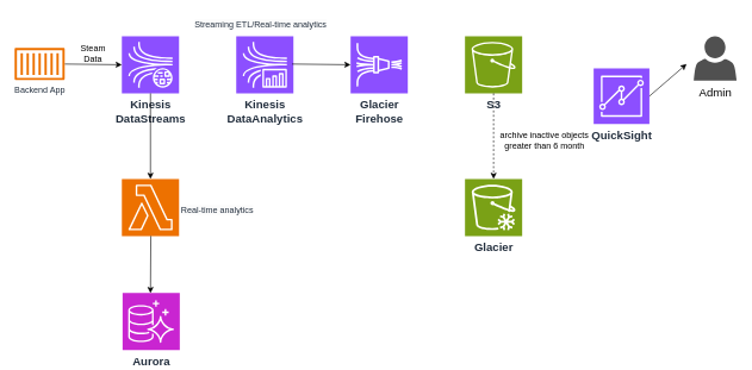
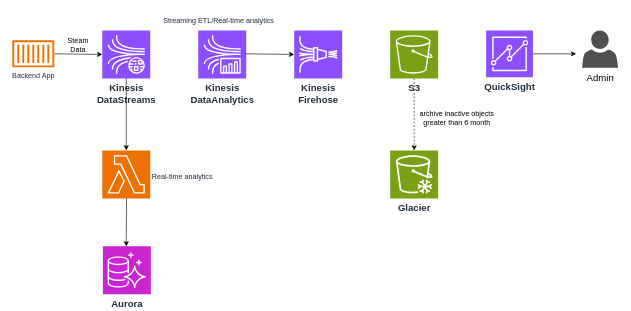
  <mxCell id="0" />
  <mxCell id="1" parent="0" />
- <mxCell id="2" value="&lt;font style=&quot;font-size: 16px;&quot;&gt;&lt;b&gt;QuickSight&lt;/b&gt;&lt;/font&gt;" style="sketch=0;points=[[0,0,0],[0.25,0,0],[0.5,0,0],[0.75,0,0],[1,0,0],[0,1,0],[0.25,1,0],[0.5,1,0],[0.75,1,0],[1,1,0],[0,0.25,0],[0,0.5,0],[0,0.75,0],[1,0.25,0],[1,0.5,0],[1,0.75,0]];outlineConnect=0;fontColor=#232F3E;fillColor=#8C4FFF;strokeColor=#ffffff;dashed=0;verticalLabelPosition=bottom;verticalAlign=top;align=center;html=1;fontSize=12;fontStyle=0;aspect=fixed;shape=mxgraph.aws4.resourceIcon;resIcon=mxgraph.aws4.quicksight;" vertex="1" parent="1"><mxGeometry x="830" y="95" width="78" height="78" as="geometry" /></mxCell>
+ <mxCell id="2" value="&lt;font style=&quot;font-size: 16px;&quot;&gt;&lt;b&gt;QuickSight&lt;/b&gt;&lt;/font&gt;" style="sketch=0;points=[[0,0,0],[0.25,0,0],[0.5,0,0],[0.75,0,0],[1,0,0],[0,1,0],[0.25,1,0],[0.5,1,0],[0.75,1,0],[1,1,0],[0,0.25,0],[0,0.5,0],[0,0.75,0],[1,0.25,0],[1,0.5,0],[1,0.75,0]];outlineConnect=0;fontColor=#232F3E;fillColor=#8C4FFF;strokeColor=#ffffff;dashed=0;verticalLabelPosition=bottom;verticalAlign=top;align=center;html=1;fontSize=12;fontStyle=0;aspect=fixed;shape=mxgraph.aws4.resourceIcon;resIcon=mxgraph.aws4.quicksight;" vertex="1" parent="1"><mxGeometry x="810" y="50" width="78" height="78" as="geometry" /></mxCell>
  <mxCell id="3" value="&lt;div&gt;&lt;font style=&quot;font-size: 16px;&quot;&gt;&lt;div style=&quot;font-size: 12px;&quot;&gt;&lt;span style=&quot;font-size: 16px;&quot;&gt;&lt;b&gt;Kinesis&lt;/b&gt;&lt;/span&gt;&lt;/div&gt;&lt;/font&gt;&lt;/div&gt;&lt;font style=&quot;font-size: 16px;&quot;&gt;&lt;b&gt;DataAnalytics&lt;/b&gt;&lt;/font&gt;" style="sketch=0;points=[[0,0,0],[0.25,0,0],[0.5,0,0],[0.75,0,0],[1,0,0],[0,1,0],[0.25,1,0],[0.5,1,0],[0.75,1,0],[1,1,0],[0,0.25,0],[0,0.5,0],[0,0.75,0],[1,0.25,0],[1,0.5,0],[1,0.75,0]];outlineConnect=0;fontColor=#232F3E;fillColor=#8C4FFF;strokeColor=#ffffff;dashed=0;verticalLabelPosition=bottom;verticalAlign=top;align=center;html=1;fontSize=12;fontStyle=0;aspect=fixed;shape=mxgraph.aws4.resourceIcon;resIcon=mxgraph.aws4.kinesis_data_analytics;" vertex="1" parent="1"><mxGeometry x="330" y="50" width="80" height="80" as="geometry" /></mxCell>
- <mxCell id="4" value="&lt;div&gt;&lt;font style=&quot;font-size: 16px;&quot;&gt;&lt;div style=&quot;font-size: 12px;&quot;&gt;&lt;span style=&quot;font-size: 16px;&quot;&gt;&lt;b&gt;Glacier&lt;/b&gt;&lt;/span&gt;&lt;/div&gt;&lt;/font&gt;&lt;/div&gt;&lt;font style=&quot;font-size: 16px;&quot;&gt;&lt;b&gt;Firehose&lt;/b&gt;&lt;/font&gt;" style="sketch=0;points=[[0,0,0],[0.25,0,0],[0.5,0,0],[0.75,0,0],[1,0,0],[0,1,0],[0.25,1,0],[0.5,1,0],[0.75,1,0],[1,1,0],[0,0.25,0],[0,0.5,0],[0,0.75,0],[1,0.25,0],[1,0.5,0],[1,0.75,0]];outlineConnect=0;fontColor=#232F3E;fillColor=#8C4FFF;strokeColor=#ffffff;dashed=0;verticalLabelPosition=bottom;verticalAlign=top;align=center;html=1;fontSize=12;fontStyle=0;aspect=fixed;shape=mxgraph.aws4.resourceIcon;resIcon=mxgraph.aws4.kinesis_data_firehose;" vertex="1" parent="1"><mxGeometry x="490" y="50" width="80" height="80" as="geometry" /></mxCell>
+ <mxCell id="4" value="&lt;div&gt;&lt;font style=&quot;font-size: 16px;&quot;&gt;&lt;div style=&quot;font-size: 12px;&quot;&gt;&lt;span style=&quot;font-size: 16px;&quot;&gt;&lt;b&gt;Kinesis&lt;/b&gt;&lt;/span&gt;&lt;/div&gt;&lt;/font&gt;&lt;/div&gt;&lt;font style=&quot;font-size: 16px;&quot;&gt;&lt;b&gt;Firehose&lt;/b&gt;&lt;/font&gt;" style="sketch=0;points=[[0,0,0],[0.25,0,0],[0.5,0,0],[0.75,0,0],[1,0,0],[0,1,0],[0.25,1,0],[0.5,1,0],[0.75,1,0],[1,1,0],[0,0.25,0],[0,0.5,0],[0,0.75,0],[1,0.25,0],[1,0.5,0],[1,0.75,0]];outlineConnect=0;fontColor=#232F3E;fillColor=#8C4FFF;strokeColor=#ffffff;dashed=0;verticalLabelPosition=bottom;verticalAlign=top;align=center;html=1;fontSize=12;fontStyle=0;aspect=fixed;shape=mxgraph.aws4.resourceIcon;resIcon=mxgraph.aws4.kinesis_data_firehose;" vertex="1" parent="1"><mxGeometry x="490" y="50" width="80" height="80" as="geometry" /></mxCell>
  <mxCell id="5" value="&lt;div&gt;&lt;span style=&quot;font-size: 16px;&quot;&gt;&lt;b&gt;Kinesis&lt;/b&gt;&lt;/span&gt;&lt;/div&gt;&lt;font style=&quot;font-size: 16px;&quot;&gt;&lt;b&gt;DataStreams&lt;/b&gt;&lt;/font&gt;" style="sketch=0;points=[[0,0,0],[0.25,0,0],[0.5,0,0],[0.75,0,0],[1,0,0],[0,1,0],[0.25,1,0],[0.5,1,0],[0.75,1,0],[1,1,0],[0,0.25,0],[0,0.5,0],[0,0.75,0],[1,0.25,0],[1,0.5,0],[1,0.75,0]];outlineConnect=0;fontColor=#232F3E;fillColor=#8C4FFF;strokeColor=#ffffff;dashed=0;verticalLabelPosition=bottom;verticalAlign=top;align=center;html=1;fontSize=12;fontStyle=0;aspect=fixed;shape=mxgraph.aws4.resourceIcon;resIcon=mxgraph.aws4.kinesis_data_streams;" vertex="1" parent="1"><mxGeometry x="170" y="50" width="80" height="80" as="geometry" /></mxCell>
  <mxCell id="6" value="" style="endArrow=classic;html=1;rounded=0;entryX=0;entryY=0.5;entryDx=0;entryDy=0;entryPerimeter=0;" edge="1" parent="1" target="5"><mxGeometry width="50" height="50" relative="1" as="geometry"><mxPoint y="89" as="sourcePoint" x="90" /><mxPoint x="140" y="100" as="targetPoint" /></mxGeometry></mxCell>
  <mxCell id="7" value="Steam Data" style="text;html=1;align=center;verticalAlign=middle;whiteSpace=wrap;rounded=0;" vertex="1" parent="1"><mxGeometry x="100" y="60" width="60" height="30" as="geometry" /></mxCell>
  <mxCell id="8" value="" style="endArrow=classic;html=1;rounded=0;entryX=0;entryY=0.5;entryDx=0;entryDy=0;entryPerimeter=0;" edge="1" parent="1" target="4"><mxGeometry width="50" height="50" relative="1" as="geometry"><mxPoint x="408" y="89" as="sourcePoint" /><mxPoint x="522" y="99" as="targetPoint" /></mxGeometry></mxCell>
  <mxCell id="9" value="&lt;font style=&quot;font-size: 16px;&quot;&gt;&lt;b&gt;S3&lt;/b&gt;&lt;/font&gt;" style="sketch=0;points=[[0,0,0],[0.25,0,0],[0.5,0,0],[0.75,0,0],[1,0,0],[0,1,0],[0.25,1,0],[0.5,1,0],[0.75,1,0],[1,1,0],[0,0.25,0],[0,0.5,0],[0,0.75,0],[1,0.25,0],[1,0.5,0],[1,0.75,0]];outlineConnect=0;fontColor=#232F3E;fillColor=#7AA116;strokeColor=#ffffff;dashed=0;verticalLabelPosition=bottom;verticalAlign=top;align=center;html=1;fontSize=12;fontStyle=0;aspect=fixed;shape=mxgraph.aws4.resourceIcon;resIcon=mxgraph.aws4.s3;" vertex="1" parent="1"><mxGeometry x="650" y="50" width="80" height="80" as="geometry" /></mxCell>
  <mxCell id="10" value="" style="endArrow=classic;html=1;rounded=0;dashed=1;" edge="1" parent="1" source="9" target="12"><mxGeometry width="50" height="50" relative="1" as="geometry"><mxPoint x="1040" y="150" as="sourcePoint" /><mxPoint x="1090" y="100" as="targetPoint" /></mxGeometry></mxCell>
  <mxCell id="11" value="&lt;font style=&quot;font-size: 12px;&quot;&gt;archive inactive objects&lt;/font&gt;&lt;div style=&quot;font-size: 12px;&quot;&gt;&lt;font style=&quot;font-size: 12px;&quot;&gt;greater than 6 month&lt;/font&gt;&lt;/div&gt;" style="edgeLabel;html=1;align=center;verticalAlign=middle;resizable=0;points=[];" vertex="1" connectable="0" parent="10"><mxGeometry x="0.461" y="-2" relative="1" as="geometry"><mxPoint x="72" y="-23" as="offset" /></mxGeometry></mxCell>
  <mxCell id="12" value="&lt;font style=&quot;font-size: 16px;&quot;&gt;&lt;b&gt;Glacier&lt;/b&gt;&lt;/font&gt;" style="sketch=0;points=[[0,0,0],[0.25,0,0],[0.5,0,0],[0.75,0,0],[1,0,0],[0,1,0],[0.25,1,0],[0.5,1,0],[0.75,1,0],[1,1,0],[0,0.25,0],[0,0.5,0],[0,0.75,0],[1,0.25,0],[1,0.5,0],[1,0.75,0]];outlineConnect=0;fontColor=#232F3E;fillColor=#7AA116;strokeColor=#ffffff;dashed=0;verticalLabelPosition=bottom;verticalAlign=top;align=center;html=1;fontSize=12;fontStyle=0;aspect=fixed;shape=mxgraph.aws4.resourceIcon;resIcon=mxgraph.aws4.glacier;" vertex="1" parent="1"><mxGeometry x="650" y="250" width="80" height="80" as="geometry" /></mxCell>
  <mxCell id="13" value="&lt;font style=&quot;font-size: 16px;&quot;&gt;Admin&lt;/font&gt;" style="sketch=0;pointerEvents=1;shadow=0;dashed=0;html=1;strokeColor=none;fillColor=#505050;labelPosition=center;verticalLabelPosition=bottom;verticalAlign=top;outlineConnect=0;align=center;shape=mxgraph.office.users.user;" vertex="1" parent="1"><mxGeometry x="970" y="50" width="60" height="62" as="geometry" /></mxCell>
  <mxCell id="14" value="Backend App" style="sketch=0;outlineConnect=0;fontColor=#232F3E;gradientColor=none;fillColor=#ED7100;strokeColor=none;dashed=0;verticalLabelPosition=bottom;verticalAlign=top;align=center;html=1;fontSize=12;fontStyle=0;aspect=fixed;pointerEvents=1;shape=mxgraph.aws4.container_1;" vertex="1" parent="1"><mxGeometry x="20" y="66.4" width="70" height="45.21" as="geometry" /></mxCell>
  <mxCell id="15" value="&lt;span style=&quot;color: rgb(35, 47, 62); font-family: Helvetica; font-style: normal; font-variant-ligatures: normal; font-variant-caps: normal; letter-spacing: normal; orphans: 2; text-align: center; text-indent: 0px; text-transform: none; widows: 2; word-spacing: 0px; -webkit-text-stroke-width: 0px; white-space: nowrap; background-color: rgb(251, 251, 251); text-decoration-thickness: initial; text-decoration-style: initial; text-decoration-color: initial;&quot;&gt;&lt;font style=&quot;font-size: 12px;&quot;&gt;Streaming ETL/Real-time analytics&lt;/font&gt;&lt;/span&gt;" style="text;whiteSpace=wrap;html=1;" vertex="1" parent="1"><mxGeometry x="270" y="20" width="200" height="40" as="geometry" /></mxCell>
  <mxCell id="16" value="" style="endArrow=classic;html=1;rounded=0;exitX=1;exitY=0.5;exitDx=0;exitDy=0;exitPerimeter=0;" edge="1" parent="1" source="2"><mxGeometry width="50" height="50" relative="1" as="geometry"><mxPoint x="950" y="195" as="sourcePoint" /><mxPoint x="960" y="89" as="targetPoint" /></mxGeometry></mxCell>
  <mxCell id="17" value="" style="sketch=0;points=[[0,0,0],[0.25,0,0],[0.5,0,0],[0.75,0,0],[1,0,0],[0,1,0],[0.25,1,0],[0.5,1,0],[0.75,1,0],[1,1,0],[0,0.25,0],[0,0.5,0],[0,0.75,0],[1,0.25,0],[1,0.5,0],[1,0.75,0]];outlineConnect=0;fontColor=#232F3E;fillColor=#ED7100;strokeColor=#ffffff;dashed=0;verticalLabelPosition=bottom;verticalAlign=top;align=center;html=1;fontSize=12;fontStyle=0;aspect=fixed;shape=mxgraph.aws4.resourceIcon;resIcon=mxgraph.aws4.lambda;" vertex="1" parent="1"><mxGeometry x="170" y="250" width="80" height="80" as="geometry" /></mxCell>
  <mxCell id="18" value="&lt;font style=&quot;font-size: 16px;&quot;&gt;&lt;b&gt;Aurora&lt;/b&gt;&lt;/font&gt;" style="sketch=0;points=[[0,0,0],[0.25,0,0],[0.5,0,0],[0.75,0,0],[1,0,0],[0,1,0],[0.25,1,0],[0.5,1,0],[0.75,1,0],[1,1,0],[0,0.25,0],[0,0.5,0],[0,0.75,0],[1,0.25,0],[1,0.5,0],[1,0.75,0]];outlineConnect=0;fontColor=#232F3E;fillColor=#C925D1;strokeColor=#ffffff;dashed=0;verticalLabelPosition=bottom;verticalAlign=top;align=center;html=1;fontSize=12;fontStyle=0;aspect=fixed;shape=mxgraph.aws4.resourceIcon;resIcon=mxgraph.aws4.aurora;" vertex="1" parent="1"><mxGeometry x="171" y="410" width="80" height="80" as="geometry" /></mxCell>
  <mxCell id="19" value="" style="endArrow=classic;html=1;rounded=0;exitX=0.5;exitY=1;exitDx=0;exitDy=0;exitPerimeter=0;" edge="1" parent="1" source="5" target="17"><mxGeometry width="50" height="50" relative="1" as="geometry"><mxPoint x="360" y="320" as="sourcePoint" /><mxPoint x="410" y="270" as="targetPoint" /></mxGeometry></mxCell>
  <mxCell id="20" value="" style="endArrow=classic;html=1;rounded=0;exitX=0.5;exitY=1;exitDx=0;exitDy=0;exitPerimeter=0;" edge="1" parent="1"><mxGeometry width="50" height="50" relative="1" as="geometry"><mxPoint x="210.5" y="330" as="sourcePoint" /><mxPoint x="210" y="410" as="targetPoint" /></mxGeometry></mxCell>
  <mxCell id="21" value="&lt;span style=&quot;color: rgb(35, 47, 62); font-family: Helvetica; font-size: 12px; font-style: normal; font-variant-ligatures: normal; font-variant-caps: normal; font-weight: 400; letter-spacing: normal; orphans: 2; text-align: center; text-indent: 0px; text-transform: none; widows: 2; word-spacing: 0px; -webkit-text-stroke-width: 0px; white-space: nowrap; background-color: rgb(251, 251, 251); text-decoration-thickness: initial; text-decoration-style: initial; text-decoration-color: initial; display: inline !important; float: none;&quot;&gt;Real-time analytics&lt;/span&gt;" style="text;whiteSpace=wrap;html=1;" vertex="1" parent="1"><mxGeometry x="251" y="280" width="130" height="40" as="geometry" /></mxCell>
